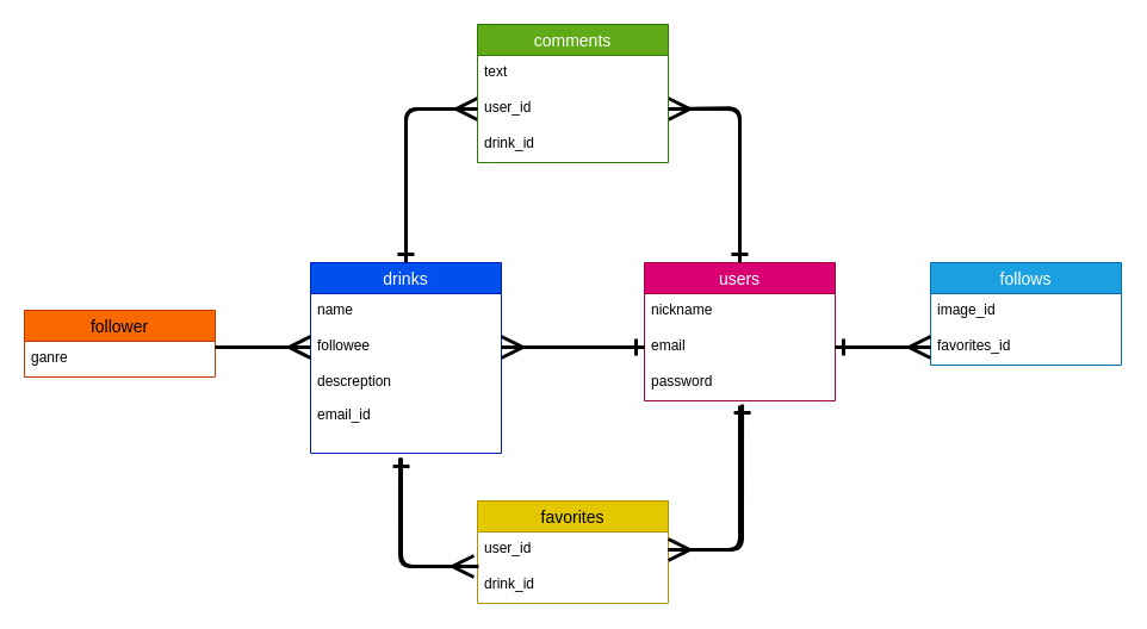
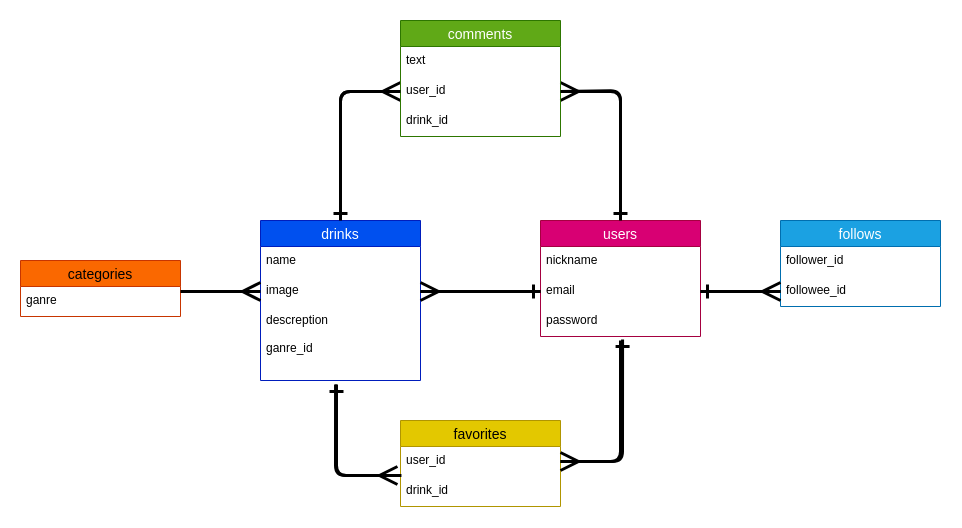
  <mxCell id="0" />
  <mxCell id="1" parent="0" />
  <mxCell id="2" style="edgeStyle=none;html=1;entryX=0;entryY=0.5;entryDx=0;entryDy=0;endArrow=ERmany;endFill=0;endSize=14;strokeWidth=3;" edge="1" parent="1" source="3" target="17"><mxGeometry relative="1" as="geometry"><Array as="points"><mxPoint x="340" y="91" /></Array></mxGeometry></mxCell>
  <mxCell id="3" value="drinks" style="swimlane;fontStyle=0;childLayout=stackLayout;horizontal=1;startSize=26;horizontalStack=0;resizeParent=1;resizeParentMax=0;resizeLast=0;collapsible=1;marginBottom=0;align=center;fontSize=14;fillColor=#0050ef;fontColor=#ffffff;strokeColor=#001DBC;" vertex="1" parent="1"><mxGeometry x="260" y="220" width="160" height="160" as="geometry" /></mxCell>
  <mxCell id="4" value="name" style="text;strokeColor=none;fillColor=none;spacingLeft=4;spacingRight=4;overflow=hidden;rotatable=0;points=[[0,0.5],[1,0.5]];portConstraint=eastwest;fontSize=12;" vertex="1" parent="3"><mxGeometry y="26" width="160" height="30" as="geometry" /></mxCell>
- <mxCell id="5" value="followee" style="text;strokeColor=none;fillColor=none;spacingLeft=4;spacingRight=4;overflow=hidden;rotatable=0;points=[[0,0.5],[1,0.5]];portConstraint=eastwest;fontSize=12;" vertex="1" parent="3"><mxGeometry y="56" width="160" height="30" as="geometry" /></mxCell>
- <mxCell id="6" value="descreption&#10;&#10;email_id" style="text;strokeColor=none;fillColor=none;spacingLeft=4;spacingRight=4;overflow=hidden;rotatable=0;points=[[0,0.5],[1,0.5]];portConstraint=eastwest;fontSize=12;" vertex="1" parent="3"><mxGeometry y="86" width="160" height="74" as="geometry" /></mxCell>
+ <mxCell id="5" value="image" style="text;strokeColor=none;fillColor=none;spacingLeft=4;spacingRight=4;overflow=hidden;rotatable=0;points=[[0,0.5],[1,0.5]];portConstraint=eastwest;fontSize=12;" vertex="1" parent="3"><mxGeometry y="56" width="160" height="30" as="geometry" /></mxCell>
+ <mxCell id="6" value="descreption&#10;&#10;ganre_id" style="text;strokeColor=none;fillColor=none;spacingLeft=4;spacingRight=4;overflow=hidden;rotatable=0;points=[[0,0.5],[1,0.5]];portConstraint=eastwest;fontSize=12;" vertex="1" parent="3"><mxGeometry y="86" width="160" height="74" as="geometry" /></mxCell>
  <mxCell id="7" value="favorites" style="swimlane;fontStyle=0;childLayout=stackLayout;horizontal=1;startSize=26;horizontalStack=0;resizeParent=1;resizeParentMax=0;resizeLast=0;collapsible=1;marginBottom=0;align=center;fontSize=14;fillColor=#e3c800;fontColor=#000000;strokeColor=#B09500;" vertex="1" parent="1"><mxGeometry x="400" y="420" width="160" height="86" as="geometry" /></mxCell>
  <mxCell id="8" value="user_id" style="text;strokeColor=none;fillColor=none;spacingLeft=4;spacingRight=4;overflow=hidden;rotatable=0;points=[[0,0.5],[1,0.5]];portConstraint=eastwest;fontSize=12;" vertex="1" parent="7"><mxGeometry y="26" width="160" height="30" as="geometry" /></mxCell>
  <mxCell id="9" value="drink_id" style="text;strokeColor=none;fillColor=none;spacingLeft=4;spacingRight=4;overflow=hidden;rotatable=0;points=[[0,0.5],[1,0.5]];portConstraint=eastwest;fontSize=12;" vertex="1" parent="7"><mxGeometry y="56" width="160" height="30" as="geometry" /></mxCell>
  <mxCell id="10" style="edgeStyle=none;html=1;endArrow=ERmany;endFill=0;strokeWidth=3;endSize=14;" edge="1" parent="1" source="11"><mxGeometry relative="1" as="geometry"><mxPoint x="560" y="91" as="targetPoint" /><Array as="points"><mxPoint x="620" y="91" /></Array></mxGeometry></mxCell>
  <mxCell id="11" value="users" style="swimlane;fontStyle=0;childLayout=stackLayout;horizontal=1;startSize=26;horizontalStack=0;resizeParent=1;resizeParentMax=0;resizeLast=0;collapsible=1;marginBottom=0;align=center;fontSize=14;fillColor=#d80073;fontColor=#ffffff;strokeColor=#A50040;" vertex="1" parent="1"><mxGeometry x="540" y="220" width="160" height="116" as="geometry" /></mxCell>
  <mxCell id="12" value="nickname" style="text;strokeColor=none;fillColor=none;spacingLeft=4;spacingRight=4;overflow=hidden;rotatable=0;points=[[0,0.5],[1,0.5]];portConstraint=eastwest;fontSize=12;" vertex="1" parent="11"><mxGeometry y="26" width="160" height="30" as="geometry" /></mxCell>
  <mxCell id="13" value="email" style="text;strokeColor=none;fillColor=none;spacingLeft=4;spacingRight=4;overflow=hidden;rotatable=0;points=[[0,0.5],[1,0.5]];portConstraint=eastwest;fontSize=12;" vertex="1" parent="11"><mxGeometry y="56" width="160" height="30" as="geometry" /></mxCell>
  <mxCell id="14" value="password" style="text;strokeColor=none;fillColor=none;spacingLeft=4;spacingRight=4;overflow=hidden;rotatable=0;points=[[0,0.5],[1,0.5]];portConstraint=eastwest;fontSize=12;" vertex="1" parent="11"><mxGeometry y="86" width="160" height="30" as="geometry" /></mxCell>
  <mxCell id="15" value="comments" style="swimlane;fontStyle=0;childLayout=stackLayout;horizontal=1;startSize=26;horizontalStack=0;resizeParent=1;resizeParentMax=0;resizeLast=0;collapsible=1;marginBottom=0;align=center;fontSize=14;fillColor=#60a917;fontColor=#ffffff;strokeColor=#2D7600;" vertex="1" parent="1"><mxGeometry x="400" y="20" width="160" height="116" as="geometry" /></mxCell>
  <mxCell id="16" value="text" style="text;strokeColor=none;fillColor=none;spacingLeft=4;spacingRight=4;overflow=hidden;rotatable=0;points=[[0,0.5],[1,0.5]];portConstraint=eastwest;fontSize=12;" vertex="1" parent="15"><mxGeometry y="26" width="160" height="30" as="geometry" /></mxCell>
  <mxCell id="17" value="user_id" style="text;strokeColor=none;fillColor=none;spacingLeft=4;spacingRight=4;overflow=hidden;rotatable=0;points=[[0,0.5],[1,0.5]];portConstraint=eastwest;fontSize=12;" vertex="1" parent="15"><mxGeometry y="56" width="160" height="30" as="geometry" /></mxCell>
  <mxCell id="18" value="drink_id" style="text;strokeColor=none;fillColor=none;spacingLeft=4;spacingRight=4;overflow=hidden;rotatable=0;points=[[0,0.5],[1,0.5]];portConstraint=eastwest;fontSize=12;" vertex="1" parent="15"><mxGeometry y="86" width="160" height="30" as="geometry" /></mxCell>
  <mxCell id="19" value="follows" style="swimlane;fontStyle=0;childLayout=stackLayout;horizontal=1;startSize=26;horizontalStack=0;resizeParent=1;resizeParentMax=0;resizeLast=0;collapsible=1;marginBottom=0;align=center;fontSize=14;fillColor=#1ba1e2;fontColor=#ffffff;strokeColor=#006EAF;" vertex="1" parent="1"><mxGeometry x="780" y="220" width="160" height="86" as="geometry" /></mxCell>
- <mxCell id="20" value="image_id" style="text;strokeColor=none;fillColor=none;spacingLeft=4;spacingRight=4;overflow=hidden;rotatable=0;points=[[0,0.5],[1,0.5]];portConstraint=eastwest;fontSize=12;" vertex="1" parent="19"><mxGeometry y="26" width="160" height="30" as="geometry" /></mxCell>
- <mxCell id="21" value="favorites_id" style="text;strokeColor=none;fillColor=none;spacingLeft=4;spacingRight=4;overflow=hidden;rotatable=0;points=[[0,0.5],[1,0.5]];portConstraint=eastwest;fontSize=12;" vertex="1" parent="19"><mxGeometry y="56" width="160" height="30" as="geometry" /></mxCell>
- <mxCell id="22" value="follower" style="swimlane;fontStyle=0;childLayout=stackLayout;horizontal=1;startSize=26;horizontalStack=0;resizeParent=1;resizeParentMax=0;resizeLast=0;collapsible=1;marginBottom=0;align=center;fontSize=14;fillColor=#fa6800;fontColor=#000000;strokeColor=#C73500;" vertex="1" parent="1"><mxGeometry x="20" y="260" width="160" height="56" as="geometry" /></mxCell>
+ <mxCell id="20" value="follower_id" style="text;strokeColor=none;fillColor=none;spacingLeft=4;spacingRight=4;overflow=hidden;rotatable=0;points=[[0,0.5],[1,0.5]];portConstraint=eastwest;fontSize=12;" vertex="1" parent="19"><mxGeometry y="26" width="160" height="30" as="geometry" /></mxCell>
+ <mxCell id="21" value="followee_id" style="text;strokeColor=none;fillColor=none;spacingLeft=4;spacingRight=4;overflow=hidden;rotatable=0;points=[[0,0.5],[1,0.5]];portConstraint=eastwest;fontSize=12;" vertex="1" parent="19"><mxGeometry y="56" width="160" height="30" as="geometry" /></mxCell>
+ <mxCell id="22" value="categories" style="swimlane;fontStyle=0;childLayout=stackLayout;horizontal=1;startSize=26;horizontalStack=0;resizeParent=1;resizeParentMax=0;resizeLast=0;collapsible=1;marginBottom=0;align=center;fontSize=14;fillColor=#fa6800;fontColor=#000000;strokeColor=#C73500;" vertex="1" parent="1"><mxGeometry x="20" y="260" width="160" height="56" as="geometry" /></mxCell>
  <mxCell id="23" value="ganre" style="text;strokeColor=none;fillColor=none;spacingLeft=4;spacingRight=4;overflow=hidden;rotatable=0;points=[[0,0.5],[1,0.5]];portConstraint=eastwest;fontSize=12;" vertex="1" parent="22"><mxGeometry y="26" width="160" height="30" as="geometry" /></mxCell>
  <mxCell id="24" style="edgeStyle=none;html=1;entryX=0;entryY=0.5;entryDx=0;entryDy=0;endArrow=ERone;endFill=0;strokeWidth=3;endSize=10;" edge="1" parent="1" source="5" target="13"><mxGeometry relative="1" as="geometry" /></mxCell>
  <mxCell id="25" style="edgeStyle=none;html=1;entryX=0.5;entryY=0;entryDx=0;entryDy=0;endArrow=ERone;endFill=0;strokeWidth=3;exitX=1;exitY=0.5;exitDx=0;exitDy=0;endSize=10;" edge="1" parent="1" source="17" target="11"><mxGeometry relative="1" as="geometry"><Array as="points"><mxPoint x="620" y="90" /></Array></mxGeometry></mxCell>
  <mxCell id="26" style="edgeStyle=none;html=1;entryX=1;entryY=0.5;entryDx=0;entryDy=0;endArrow=ERone;endFill=0;strokeWidth=3;endSize=10;" edge="1" parent="1" source="21" target="13"><mxGeometry relative="1" as="geometry" /></mxCell>
  <mxCell id="27" style="edgeStyle=none;html=1;entryX=0.513;entryY=1.1;entryDx=0;entryDy=0;entryPerimeter=0;endArrow=ERone;endFill=0;strokeWidth=3;exitX=1;exitY=0.5;exitDx=0;exitDy=0;endSize=10;" edge="1" parent="1" source="8" target="14"><mxGeometry relative="1" as="geometry"><Array as="points"><mxPoint x="622" y="461" /></Array></mxGeometry></mxCell>
  <mxCell id="28" style="edgeStyle=none;html=1;entryX=0.475;entryY=1.054;entryDx=0;entryDy=0;entryPerimeter=0;endArrow=ERone;endFill=0;strokeWidth=3;exitX=0.006;exitY=0.967;exitDx=0;exitDy=0;exitPerimeter=0;endSize=10;" edge="1" parent="1" source="8" target="6"><mxGeometry relative="1" as="geometry"><Array as="points"><mxPoint x="336" y="475" /></Array></mxGeometry></mxCell>
  <mxCell id="29" style="edgeStyle=none;html=1;entryX=0.5;entryY=0;entryDx=0;entryDy=0;endArrow=ERone;endFill=0;strokeWidth=3;exitX=0;exitY=0.5;exitDx=0;exitDy=0;endSize=10;" edge="1" parent="1" source="17" target="3"><mxGeometry relative="1" as="geometry"><Array as="points"><mxPoint x="340" y="91" /></Array></mxGeometry></mxCell>
  <mxCell id="30" style="edgeStyle=none;html=1;entryX=1;entryY=0.5;entryDx=0;entryDy=0;endArrow=ERmany;endFill=0;endSize=14;strokeWidth=3;" edge="1" parent="1" target="8"><mxGeometry relative="1" as="geometry"><mxPoint x="620" y="340" as="sourcePoint" /><Array as="points"><mxPoint x="620" y="461" /></Array></mxGeometry></mxCell>
  <mxCell id="31" style="edgeStyle=none;html=1;endArrow=ERmany;endFill=0;endSize=14;strokeWidth=3;entryX=1;entryY=0.5;entryDx=0;entryDy=0;" edge="1" parent="1" source="13" target="5"><mxGeometry relative="1" as="geometry"><mxPoint x="430" y="291" as="targetPoint" /></mxGeometry></mxCell>
  <mxCell id="32" style="edgeStyle=none;html=1;endArrow=ERmany;endFill=0;endSize=14;strokeWidth=3;exitX=0.469;exitY=1.054;exitDx=0;exitDy=0;exitPerimeter=0;entryX=-0.019;entryY=0.967;entryDx=0;entryDy=0;entryPerimeter=0;" edge="1" parent="1" source="6" target="8"><mxGeometry relative="1" as="geometry"><mxPoint x="390" y="470" as="targetPoint" /><Array as="points"><mxPoint x="335" y="475" /></Array></mxGeometry></mxCell>
  <mxCell id="33" style="edgeStyle=none;html=1;endArrow=ERmany;endFill=0;endSize=14;strokeWidth=3;" edge="1" parent="1"><mxGeometry relative="1" as="geometry"><mxPoint y="291" as="sourcePoint" x="180" /><mxPoint x="260" y="291" as="targetPoint" /><Array as="points"><mxPoint x="220" y="291" /></Array></mxGeometry></mxCell>
  <mxCell id="34" style="edgeStyle=none;html=1;entryX=0;entryY=0.5;entryDx=0;entryDy=0;endArrow=ERmany;endFill=0;endSize=14;strokeWidth=3;" edge="1" parent="1" target="21"><mxGeometry relative="1" as="geometry"><mxPoint x="700" y="291" as="sourcePoint" /></mxGeometry></mxCell>
